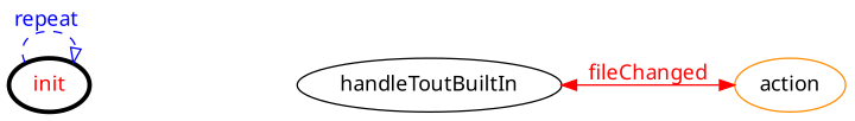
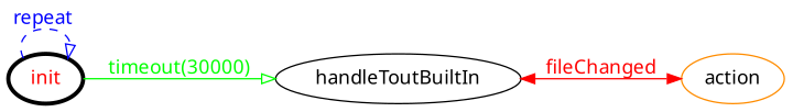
  digraph {
    fontname="Noto Sans"
    rankdir=LR
    node [color=black fontname="Noto Sans"]
    edge [arrowhead=onormal fontname="Noto Sans"]
    init [fontcolor=red penwidth=3]
    handleToutBuiltIn
    action [color=darkorange]
    init -> init [color=blue fontcolor=blue label="repeat " style=dashed]
+   init -> handleToutBuiltIn [color=green fontcolor=green label="timeout(30000)"]
    handleToutBuiltIn -> action [color=red dir=both fontcolor=red label=fileChanged arrowhead=""]
  }
